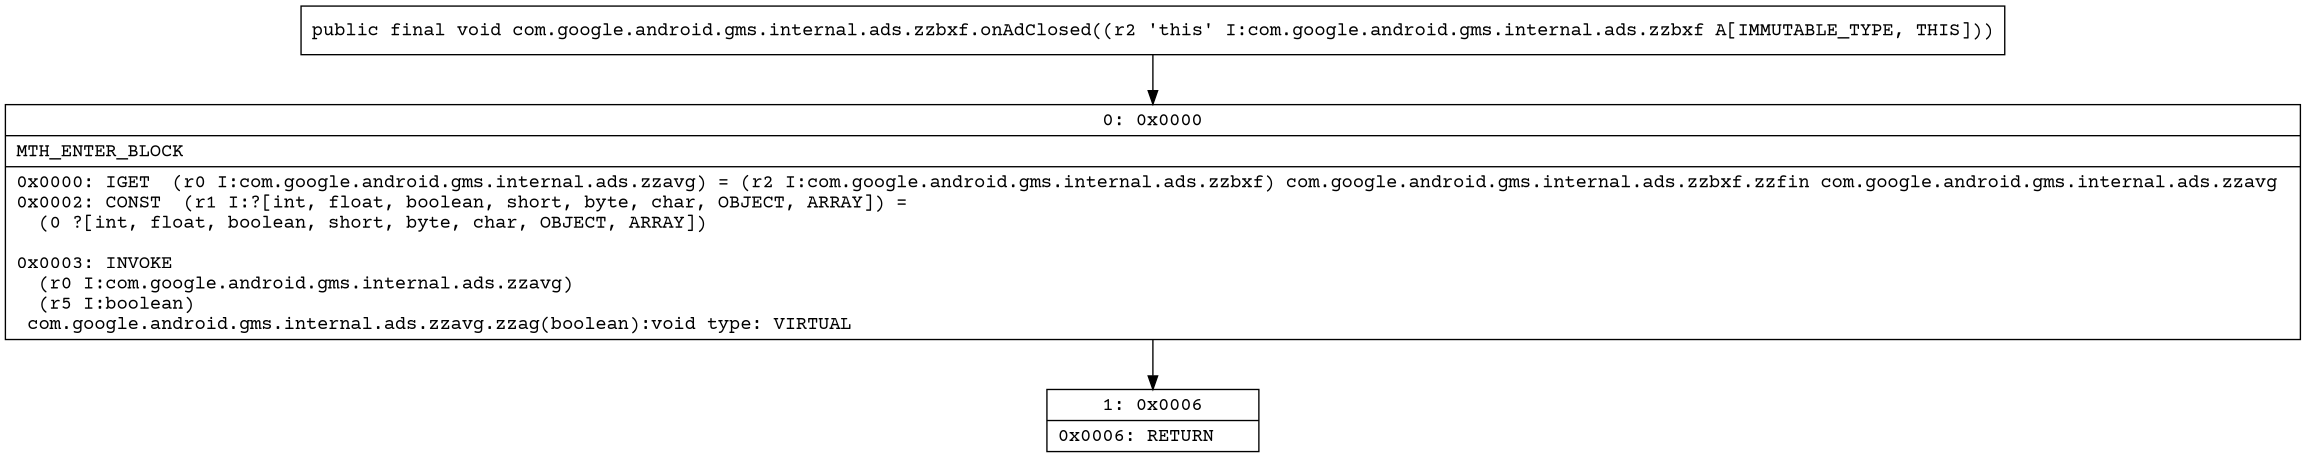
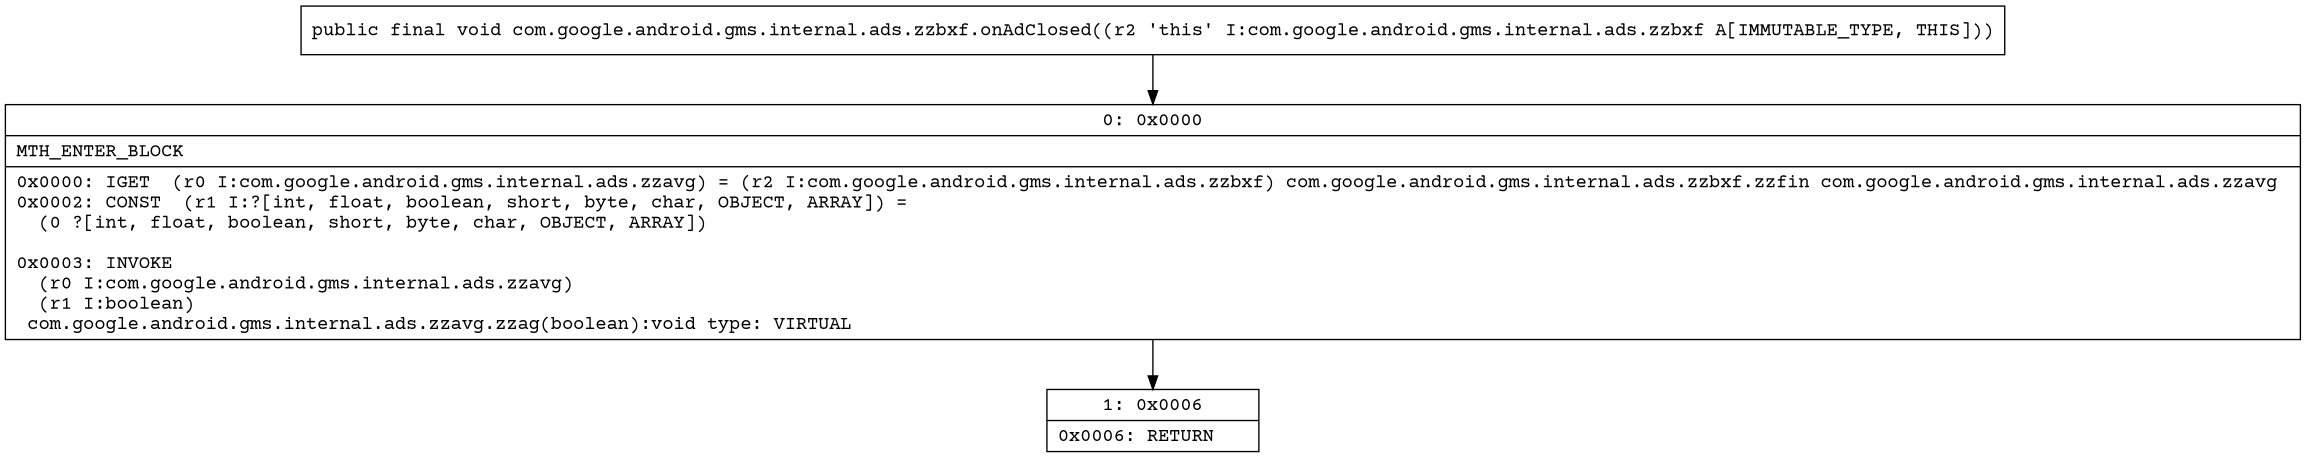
  digraph {
    fontname="Courier Prime"
    node [shape=record fontname="Courier Prime"]
    edge [fontname="Courier Prime"]
-   n1 [label="{0\:\ 0x0000|MTH_ENTER_BLOCK\l|0x0000: IGET  (r0 I:com.google.android.gms.internal.ads.zzavg) = (r2 I:com.google.android.gms.internal.ads.zzbxf) com.google.android.gms.internal.ads.zzbxf.zzfin com.google.android.gms.internal.ads.zzavg \l0x0002: CONST  (r1 I:?[int, float, boolean, short, byte, char, OBJECT, ARRAY]) = \l  (0 ?[int, float, boolean, short, byte, char, OBJECT, ARRAY])\l \l0x0003: INVOKE  \l  (r0 I:com.google.android.gms.internal.ads.zzavg)\l  (r5 I:boolean)\l com.google.android.gms.internal.ads.zzavg.zzag(boolean):void type: VIRTUAL \l}"]
+   n1 [label="{0\:\ 0x0000|MTH_ENTER_BLOCK\l|0x0000: IGET  (r0 I:com.google.android.gms.internal.ads.zzavg) = (r2 I:com.google.android.gms.internal.ads.zzbxf) com.google.android.gms.internal.ads.zzbxf.zzfin com.google.android.gms.internal.ads.zzavg \l0x0002: CONST  (r1 I:?[int, float, boolean, short, byte, char, OBJECT, ARRAY]) = \l  (0 ?[int, float, boolean, short, byte, char, OBJECT, ARRAY])\l \l0x0003: INVOKE  \l  (r0 I:com.google.android.gms.internal.ads.zzavg)\l  (r1 I:boolean)\l com.google.android.gms.internal.ads.zzavg.zzag(boolean):void type: VIRTUAL \l}"]
    n2 [label="{1\:\ 0x0006|0x0006: RETURN   \l}"]
    n3 [label="{public final void com.google.android.gms.internal.ads.zzbxf.onAdClosed((r2 'this' I:com.google.android.gms.internal.ads.zzbxf A[IMMUTABLE_TYPE, THIS])) }"]
    n1 -> n2
    n3 -> n1
  }
